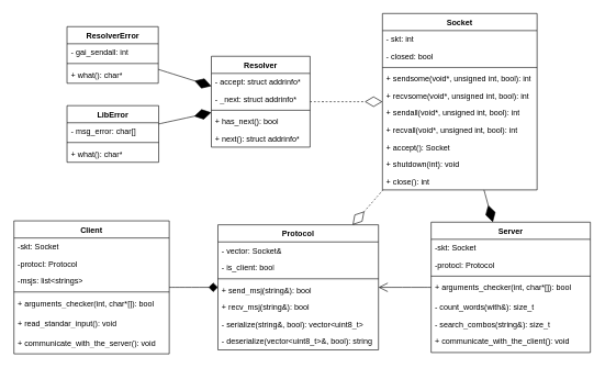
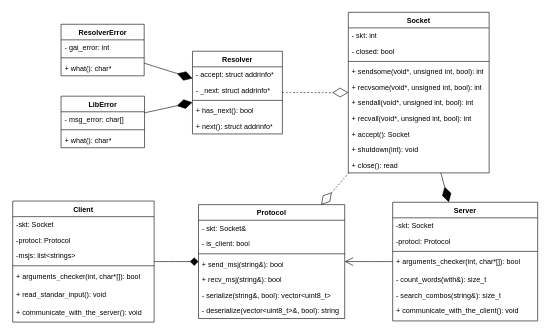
  <mxCell id="0" />
  <mxCell id="1" parent="0" />
  <mxCell id="2" value="Client" style="swimlane;fontStyle=1;align=center;verticalAlign=top;childLayout=stackLayout;horizontal=1;startSize=26;horizontalStack=0;resizeParent=1;resizeParentMax=0;resizeLast=0;collapsible=1;marginBottom=0;whiteSpace=wrap;html=1;" parent="1" vertex="1"><mxGeometry x="20" y="335" width="236" height="202" as="geometry" /></mxCell>
  <mxCell id="3" value="-skt: Socket" style="text;strokeColor=none;fillColor=none;align=left;verticalAlign=top;spacingLeft=4;spacingRight=4;overflow=hidden;rotatable=0;points=[[0,0.5],[1,0.5]];portConstraint=eastwest;whiteSpace=wrap;html=1;" parent="2" vertex="1"><mxGeometry y="26" width="236" height="26" as="geometry" /></mxCell>
  <mxCell id="4" value="-protocl: Protocol" style="text;strokeColor=none;fillColor=none;align=left;verticalAlign=top;spacingLeft=4;spacingRight=4;overflow=hidden;rotatable=0;points=[[0,0.5],[1,0.5]];portConstraint=eastwest;whiteSpace=wrap;html=1;" parent="2" vertex="1"><mxGeometry y="52" width="236" height="26" as="geometry" /></mxCell>
  <mxCell id="5" value="-msjs: list&amp;lt;strings&amp;gt;" style="text;strokeColor=none;fillColor=none;align=left;verticalAlign=top;spacingLeft=4;spacingRight=4;overflow=hidden;rotatable=0;points=[[0,0.5],[1,0.5]];portConstraint=eastwest;whiteSpace=wrap;html=1;" parent="2" vertex="1"><mxGeometry y="78" width="236" height="26" as="geometry" /></mxCell>
  <mxCell id="6" value="" style="line;strokeWidth=1;fillColor=none;align=left;verticalAlign=middle;spacingTop=-1;spacingLeft=3;spacingRight=3;rotatable=0;labelPosition=right;points=[];portConstraint=eastwest;strokeColor=inherit;" parent="2" vertex="1"><mxGeometry y="104" width="236" height="8" as="geometry" /></mxCell>
  <mxCell id="7" value="+ arguments_checker(int, char*[]): bool" style="text;strokeColor=none;fillColor=none;align=left;verticalAlign=top;spacingLeft=4;spacingRight=4;overflow=hidden;rotatable=0;points=[[0,0.5],[1,0.5]];portConstraint=eastwest;whiteSpace=wrap;html=1;" parent="2" vertex="1"><mxGeometry y="112" width="236" height="30" as="geometry" /></mxCell>
  <mxCell id="8" value="+ read_standar_input(): void" style="text;strokeColor=none;fillColor=none;align=left;verticalAlign=top;spacingLeft=4;spacingRight=4;overflow=hidden;rotatable=0;points=[[0,0.5],[1,0.5]];portConstraint=eastwest;whiteSpace=wrap;html=1;" parent="2" vertex="1"><mxGeometry y="142" width="236" height="30" as="geometry" /></mxCell>
  <mxCell id="9" value="+ communicate_with_the_server(): void" style="text;strokeColor=none;fillColor=none;align=left;verticalAlign=top;spacingLeft=4;spacingRight=4;overflow=hidden;rotatable=0;points=[[0,0.5],[1,0.5]];portConstraint=eastwest;whiteSpace=wrap;html=1;" parent="2" vertex="1"><mxGeometry y="172" width="236" height="30" as="geometry" /></mxCell>
  <mxCell id="10" value="Server" style="swimlane;fontStyle=1;align=center;verticalAlign=top;childLayout=stackLayout;horizontal=1;startSize=26;horizontalStack=0;resizeParent=1;resizeParentMax=0;resizeLast=0;collapsible=1;marginBottom=0;whiteSpace=wrap;html=1;" parent="1" vertex="1"><mxGeometry x="654" y="337" width="242" height="198" as="geometry" /></mxCell>
  <mxCell id="11" value="-skt: Socket" style="text;strokeColor=none;fillColor=none;align=left;verticalAlign=top;spacingLeft=4;spacingRight=4;overflow=hidden;rotatable=0;points=[[0,0.5],[1,0.5]];portConstraint=eastwest;whiteSpace=wrap;html=1;" parent="10" vertex="1"><mxGeometry y="26" width="242" height="26" as="geometry" /></mxCell>
  <mxCell id="12" value="-protocl: Protocol" style="text;strokeColor=none;fillColor=none;align=left;verticalAlign=top;spacingLeft=4;spacingRight=4;overflow=hidden;rotatable=0;points=[[0,0.5],[1,0.5]];portConstraint=eastwest;whiteSpace=wrap;html=1;" parent="10" vertex="1"><mxGeometry y="52" width="242" height="26" as="geometry" /></mxCell>
  <mxCell id="13" value="" style="line;strokeWidth=1;fillColor=none;align=left;verticalAlign=middle;spacingTop=-1;spacingLeft=3;spacingRight=3;rotatable=0;labelPosition=right;points=[];portConstraint=eastwest;strokeColor=inherit;" parent="10" vertex="1"><mxGeometry y="78" width="242" height="8" as="geometry" /></mxCell>
  <mxCell id="14" value="+ arguments_checker(int, char*[]): bool" style="text;strokeColor=none;fillColor=none;align=left;verticalAlign=top;spacingLeft=4;spacingRight=4;overflow=hidden;rotatable=0;points=[[0,0.5],[1,0.5]];portConstraint=eastwest;whiteSpace=wrap;html=1;" parent="10" vertex="1"><mxGeometry y="86" width="242" height="30" as="geometry" /></mxCell>
  <mxCell id="15" value="- count_words(with&amp;amp;): size_t" style="text;strokeColor=none;fillColor=none;align=left;verticalAlign=top;spacingLeft=4;spacingRight=4;overflow=hidden;rotatable=0;points=[[0,0.5],[1,0.5]];portConstraint=eastwest;whiteSpace=wrap;html=1;" parent="10" vertex="1"><mxGeometry y="116" width="242" height="26" as="geometry" /></mxCell>
  <mxCell id="16" value="- search_combos(string&amp;amp;): size_t" style="text;strokeColor=none;fillColor=none;align=left;verticalAlign=top;spacingLeft=4;spacingRight=4;overflow=hidden;rotatable=0;points=[[0,0.5],[1,0.5]];portConstraint=eastwest;whiteSpace=wrap;html=1;" parent="10" vertex="1"><mxGeometry y="142" width="242" height="26" as="geometry" /></mxCell>
  <mxCell id="17" value="+ communicate_with_the_client(): void" style="text;strokeColor=none;fillColor=none;align=left;verticalAlign=top;spacingLeft=4;spacingRight=4;overflow=hidden;rotatable=0;points=[[0,0.5],[1,0.5]];portConstraint=eastwest;whiteSpace=wrap;html=1;" parent="10" vertex="1"><mxGeometry y="168" width="242" height="30" as="geometry" /></mxCell>
  <mxCell id="18" value="Protocol" style="swimlane;fontStyle=1;align=center;verticalAlign=top;childLayout=stackLayout;horizontal=1;startSize=26;horizontalStack=0;resizeParent=1;resizeParentMax=0;resizeLast=0;collapsible=1;marginBottom=0;whiteSpace=wrap;html=1;" parent="1" vertex="1"><mxGeometry x="330" y="341" width="244" height="190" as="geometry" /></mxCell>
- <mxCell id="19" value="- vector: Socket&amp;amp;" style="text;strokeColor=none;fillColor=none;align=left;verticalAlign=top;spacingLeft=4;spacingRight=4;overflow=hidden;rotatable=0;points=[[0,0.5],[1,0.5]];portConstraint=eastwest;whiteSpace=wrap;html=1;" parent="18" vertex="1"><mxGeometry y="26" width="244" height="26" as="geometry" /></mxCell>
+ <mxCell id="19" value="- skt: Socket&amp;amp;" style="text;strokeColor=none;fillColor=none;align=left;verticalAlign=top;spacingLeft=4;spacingRight=4;overflow=hidden;rotatable=0;points=[[0,0.5],[1,0.5]];portConstraint=eastwest;whiteSpace=wrap;html=1;" parent="18" vertex="1"><mxGeometry y="26" width="244" height="26" as="geometry" /></mxCell>
  <mxCell id="20" value="- is_client: bool" style="text;strokeColor=none;fillColor=none;align=left;verticalAlign=top;spacingLeft=4;spacingRight=4;overflow=hidden;rotatable=0;points=[[0,0.5],[1,0.5]];portConstraint=eastwest;whiteSpace=wrap;html=1;" parent="18" vertex="1"><mxGeometry y="52" width="244" height="26" as="geometry" /></mxCell>
  <mxCell id="21" value="" style="line;strokeWidth=1;fillColor=none;align=left;verticalAlign=middle;spacingTop=-1;spacingLeft=3;spacingRight=3;rotatable=0;labelPosition=right;points=[];portConstraint=eastwest;strokeColor=inherit;" parent="18" vertex="1"><mxGeometry y="78" width="244" height="8" as="geometry" /></mxCell>
  <mxCell id="22" value="+ send_msj(string&amp;amp;): bool" style="text;strokeColor=none;fillColor=none;align=left;verticalAlign=top;spacingLeft=4;spacingRight=4;overflow=hidden;rotatable=0;points=[[0,0.5],[1,0.5]];portConstraint=eastwest;whiteSpace=wrap;html=1;" parent="18" vertex="1"><mxGeometry y="86" width="244" height="26" as="geometry" /></mxCell>
  <mxCell id="23" value="+ recv_msj(string&amp;amp;): bool" style="text;strokeColor=none;fillColor=none;align=left;verticalAlign=top;spacingLeft=4;spacingRight=4;overflow=hidden;rotatable=0;points=[[0,0.5],[1,0.5]];portConstraint=eastwest;whiteSpace=wrap;html=1;" parent="18" vertex="1"><mxGeometry y="112" width="244" height="26" as="geometry" /></mxCell>
  <mxCell id="24" value="- serialize(string&amp;amp;, bool): vector&amp;lt;uint8_t&amp;gt;" style="text;strokeColor=none;fillColor=none;align=left;verticalAlign=top;spacingLeft=4;spacingRight=4;overflow=hidden;rotatable=0;points=[[0,0.5],[1,0.5]];portConstraint=eastwest;whiteSpace=wrap;html=1;" parent="18" vertex="1"><mxGeometry y="138" width="244" height="26" as="geometry" /></mxCell>
  <mxCell id="25" value="- deserialize(vector&amp;lt;uint8_t&amp;gt;&amp;amp;, bool): string" style="text;strokeColor=none;fillColor=none;align=left;verticalAlign=top;spacingLeft=4;spacingRight=4;overflow=hidden;rotatable=0;points=[[0,0.5],[1,0.5]];portConstraint=eastwest;whiteSpace=wrap;html=1;" parent="18" vertex="1"><mxGeometry y="164" width="244" height="26" as="geometry" /></mxCell>
  <mxCell id="26" value="Socket" style="swimlane;fontStyle=1;align=center;verticalAlign=top;childLayout=stackLayout;horizontal=1;startSize=26;horizontalStack=0;resizeParent=1;resizeParentMax=0;resizeLast=0;collapsible=1;marginBottom=0;whiteSpace=wrap;html=1;" parent="1" vertex="1"><mxGeometry x="580" y="20" width="235" height="268" as="geometry" /></mxCell>
  <mxCell id="27" value="- skt: int" style="text;strokeColor=none;fillColor=none;align=left;verticalAlign=top;spacingLeft=4;spacingRight=4;overflow=hidden;rotatable=0;points=[[0,0.5],[1,0.5]];portConstraint=eastwest;whiteSpace=wrap;html=1;" parent="26" vertex="1"><mxGeometry y="26" width="235" height="26" as="geometry" /></mxCell>
  <mxCell id="28" value="- closed: bool" style="text;strokeColor=none;fillColor=none;align=left;verticalAlign=top;spacingLeft=4;spacingRight=4;overflow=hidden;rotatable=0;points=[[0,0.5],[1,0.5]];portConstraint=eastwest;whiteSpace=wrap;html=1;" parent="26" vertex="1"><mxGeometry y="52" width="235" height="26" as="geometry" /></mxCell>
  <mxCell id="29" value="" style="line;strokeWidth=1;fillColor=none;align=left;verticalAlign=middle;spacingTop=-1;spacingLeft=3;spacingRight=3;rotatable=0;labelPosition=right;points=[];portConstraint=eastwest;strokeColor=inherit;" parent="26" vertex="1"><mxGeometry y="78" width="235" height="8" as="geometry" /></mxCell>
  <mxCell id="30" value="+ sendsome(void*, unsigned int, bool): int" style="text;strokeColor=none;fillColor=none;align=left;verticalAlign=top;spacingLeft=4;spacingRight=4;overflow=hidden;rotatable=0;points=[[0,0.5],[1,0.5]];portConstraint=eastwest;whiteSpace=wrap;html=1;" parent="26" vertex="1"><mxGeometry y="86" width="235" height="26" as="geometry" /></mxCell>
  <mxCell id="31" value="+ recvsome(void*, unsigned int, bool): int" style="text;strokeColor=none;fillColor=none;align=left;verticalAlign=top;spacingLeft=4;spacingRight=4;overflow=hidden;rotatable=0;points=[[0,0.5],[1,0.5]];portConstraint=eastwest;whiteSpace=wrap;html=1;" parent="26" vertex="1"><mxGeometry y="112" width="235" height="26" as="geometry" /></mxCell>
  <mxCell id="32" value="+ sendall(void*, unsigned int, bool): int" style="text;strokeColor=none;fillColor=none;align=left;verticalAlign=top;spacingLeft=4;spacingRight=4;overflow=hidden;rotatable=0;points=[[0,0.5],[1,0.5]];portConstraint=eastwest;whiteSpace=wrap;html=1;" parent="26" vertex="1"><mxGeometry y="138" width="235" height="26" as="geometry" /></mxCell>
  <mxCell id="33" value="+ recvall(void*, unsigned int, bool): int" style="text;strokeColor=none;fillColor=none;align=left;verticalAlign=top;spacingLeft=4;spacingRight=4;overflow=hidden;rotatable=0;points=[[0,0.5],[1,0.5]];portConstraint=eastwest;whiteSpace=wrap;html=1;" parent="26" vertex="1"><mxGeometry y="164" width="235" height="26" as="geometry" /></mxCell>
  <mxCell id="34" value="+ accept(): Socket" style="text;strokeColor=none;fillColor=none;align=left;verticalAlign=top;spacingLeft=4;spacingRight=4;overflow=hidden;rotatable=0;points=[[0,0.5],[1,0.5]];portConstraint=eastwest;whiteSpace=wrap;html=1;" parent="26" vertex="1"><mxGeometry y="190" width="235" height="26" as="geometry" /></mxCell>
  <mxCell id="35" value="+ shutdown(int): void" style="text;strokeColor=none;fillColor=none;align=left;verticalAlign=top;spacingLeft=4;spacingRight=4;overflow=hidden;rotatable=0;points=[[0,0.5],[1,0.5]];portConstraint=eastwest;whiteSpace=wrap;html=1;" parent="26" vertex="1"><mxGeometry y="216" width="235" height="26" as="geometry" /></mxCell>
- <mxCell id="36" value="+ close(): int" style="text;strokeColor=none;fillColor=none;align=left;verticalAlign=top;spacingLeft=4;spacingRight=4;overflow=hidden;rotatable=0;points=[[0,0.5],[1,0.5]];portConstraint=eastwest;whiteSpace=wrap;html=1;" parent="26" vertex="1"><mxGeometry y="242" width="235" height="26" as="geometry" /></mxCell>
+ <mxCell id="36" value="+ close(): read" style="text;strokeColor=none;fillColor=none;align=left;verticalAlign=top;spacingLeft=4;spacingRight=4;overflow=hidden;rotatable=0;points=[[0,0.5],[1,0.5]];portConstraint=eastwest;whiteSpace=wrap;html=1;" parent="26" vertex="1"><mxGeometry y="242" width="235" height="26" as="geometry" /></mxCell>
  <mxCell id="37" value="Resolver" style="swimlane;fontStyle=1;align=center;verticalAlign=top;childLayout=stackLayout;horizontal=1;startSize=26;horizontalStack=0;resizeParent=1;resizeParentMax=0;resizeLast=0;collapsible=1;marginBottom=0;whiteSpace=wrap;html=1;" parent="1" vertex="1"><mxGeometry x="320" y="85" width="150" height="138" as="geometry" /></mxCell>
  <mxCell id="38" value="- accept: struct addrinfo*" style="text;strokeColor=none;fillColor=none;align=left;verticalAlign=top;spacingLeft=4;spacingRight=4;overflow=hidden;rotatable=0;points=[[0,0.5],[1,0.5]];portConstraint=eastwest;whiteSpace=wrap;html=1;" parent="37" vertex="1"><mxGeometry y="26" width="150" height="26" as="geometry" /></mxCell>
  <mxCell id="39" value="- _next: struct addrinfo*" style="text;strokeColor=none;fillColor=none;align=left;verticalAlign=top;spacingLeft=4;spacingRight=4;overflow=hidden;rotatable=0;points=[[0,0.5],[1,0.5]];portConstraint=eastwest;whiteSpace=wrap;html=1;" parent="37" vertex="1"><mxGeometry y="52" width="150" height="26" as="geometry" /></mxCell>
  <mxCell id="40" value="" style="line;strokeWidth=1;fillColor=none;align=left;verticalAlign=middle;spacingTop=-1;spacingLeft=3;spacingRight=3;rotatable=0;labelPosition=right;points=[];portConstraint=eastwest;strokeColor=inherit;" parent="37" vertex="1"><mxGeometry y="78" width="150" height="8" as="geometry" /></mxCell>
  <mxCell id="41" value="+ has_next(): bool" style="text;strokeColor=none;fillColor=none;align=left;verticalAlign=top;spacingLeft=4;spacingRight=4;overflow=hidden;rotatable=0;points=[[0,0.5],[1,0.5]];portConstraint=eastwest;whiteSpace=wrap;html=1;" parent="37" vertex="1"><mxGeometry y="86" width="150" height="26" as="geometry" /></mxCell>
  <mxCell id="42" value="+ next(): struct addrinfo*" style="text;strokeColor=none;fillColor=none;align=left;verticalAlign=top;spacingLeft=4;spacingRight=4;overflow=hidden;rotatable=0;points=[[0,0.5],[1,0.5]];portConstraint=eastwest;whiteSpace=wrap;html=1;" parent="37" vertex="1"><mxGeometry y="112" width="150" height="26" as="geometry" /></mxCell>
  <mxCell id="43" value="ResolverError" style="swimlane;fontStyle=1;align=center;verticalAlign=top;childLayout=stackLayout;horizontal=1;startSize=26;horizontalStack=0;resizeParent=1;resizeParentMax=0;resizeLast=0;collapsible=1;marginBottom=0;whiteSpace=wrap;html=1;" parent="1" vertex="1"><mxGeometry x="100.62" y="40" width="138.75" height="86" as="geometry" /></mxCell>
- <mxCell id="44" value="- gai_sendall: int" style="text;strokeColor=none;fillColor=none;align=left;verticalAlign=top;spacingLeft=4;spacingRight=4;overflow=hidden;rotatable=0;points=[[0,0.5],[1,0.5]];portConstraint=eastwest;whiteSpace=wrap;html=1;" parent="43" vertex="1"><mxGeometry y="26" width="138.75" height="26" as="geometry" /></mxCell>
+ <mxCell id="44" value="- gai_error: int" style="text;strokeColor=none;fillColor=none;align=left;verticalAlign=top;spacingLeft=4;spacingRight=4;overflow=hidden;rotatable=0;points=[[0,0.5],[1,0.5]];portConstraint=eastwest;whiteSpace=wrap;html=1;" parent="43" vertex="1"><mxGeometry y="26" width="138.75" height="26" as="geometry" /></mxCell>
  <mxCell id="45" value="" style="line;strokeWidth=1;fillColor=none;align=left;verticalAlign=middle;spacingTop=-1;spacingLeft=3;spacingRight=3;rotatable=0;labelPosition=right;points=[];portConstraint=eastwest;strokeColor=inherit;" parent="43" vertex="1"><mxGeometry y="52" width="138.75" height="8" as="geometry" /></mxCell>
  <mxCell id="46" value="+ what(): char*" style="text;strokeColor=none;fillColor=none;align=left;verticalAlign=top;spacingLeft=4;spacingRight=4;overflow=hidden;rotatable=0;points=[[0,0.5],[1,0.5]];portConstraint=eastwest;whiteSpace=wrap;html=1;" parent="43" vertex="1"><mxGeometry y="60" width="138.75" height="26" as="geometry" /></mxCell>
  <mxCell id="47" value="LibError" style="swimlane;fontStyle=1;align=center;verticalAlign=top;childLayout=stackLayout;horizontal=1;startSize=26;horizontalStack=0;resizeParent=1;resizeParentMax=0;resizeLast=0;collapsible=1;marginBottom=0;whiteSpace=wrap;html=1;" parent="1" vertex="1"><mxGeometry x="100.63" y="160" width="139.38" height="86" as="geometry" /></mxCell>
  <mxCell id="48" value="- msg_error: char[]" style="text;strokeColor=none;fillColor=none;align=left;verticalAlign=top;spacingLeft=4;spacingRight=4;overflow=hidden;rotatable=0;points=[[0,0.5],[1,0.5]];portConstraint=eastwest;whiteSpace=wrap;html=1;" parent="47" vertex="1"><mxGeometry y="26" width="139.38" height="26" as="geometry" /></mxCell>
  <mxCell id="49" value="" style="line;strokeWidth=1;fillColor=none;align=left;verticalAlign=middle;spacingTop=-1;spacingLeft=3;spacingRight=3;rotatable=0;labelPosition=right;points=[];portConstraint=eastwest;strokeColor=inherit;" parent="47" vertex="1"><mxGeometry y="52" width="139.38" height="8" as="geometry" /></mxCell>
  <mxCell id="50" value="+ what(): char*" style="text;strokeColor=none;fillColor=none;align=left;verticalAlign=top;spacingLeft=4;spacingRight=4;overflow=hidden;rotatable=0;points=[[0,0.5],[1,0.5]];portConstraint=eastwest;whiteSpace=wrap;html=1;" parent="47" vertex="1"><mxGeometry y="60" width="139.38" height="26" as="geometry" /></mxCell>
  <mxCell id="51" value="" style="endArrow=diamond;endFill=1;endSize=12;html=1;rounded=0;fontSize=12;curved=1;" parent="1" source="2" target="18" edge="1"><mxGeometry width="160" relative="1" as="geometry"><mxPoint x="520" y="400" as="sourcePoint" /><mxPoint x="680" y="400" as="targetPoint" /></mxGeometry></mxCell>
  <mxCell id="52" value="" style="endArrow=open;endFill=1;endSize=12;html=1;rounded=0;fontSize=12;curved=1;" parent="1" source="10" target="18" edge="1"><mxGeometry width="160" relative="1" as="geometry"><mxPoint x="270" y="446" as="sourcePoint" /><mxPoint x="380" y="446" as="targetPoint" /></mxGeometry></mxCell>
  <mxCell id="53" value="" style="endArrow=diamondThin;endFill=0;endSize=24;html=1;rounded=0;fontSize=12;curved=1;dashed=1;" parent="1" source="26" target="18" edge="1"><mxGeometry width="160" relative="1" as="geometry"><mxPoint x="520" y="280" as="sourcePoint" /><mxPoint x="580" y="320" as="targetPoint" /></mxGeometry></mxCell>
  <mxCell id="54" value="" style="endArrow=diamondThin;endFill=0;endSize=24;html=1;rounded=0;fontSize=12;curved=1;dashed=1;" parent="1" source="37" target="26" edge="1"><mxGeometry width="160" relative="1" as="geometry"><mxPoint x="590" y="295" as="sourcePoint" /><mxPoint x="540" y="351" as="targetPoint" /></mxGeometry></mxCell>
  <mxCell id="55" value="" style="endArrow=diamondThin;endFill=1;endSize=24;html=1;rounded=0;fontSize=12;curved=1;" parent="1" source="43" target="37" edge="1"><mxGeometry width="160" relative="1" as="geometry"><mxPoint x="520" y="280" as="sourcePoint" /><mxPoint x="680" y="280" as="targetPoint" /></mxGeometry></mxCell>
  <mxCell id="56" value="" style="endArrow=diamondThin;endFill=1;endSize=24;html=1;rounded=0;fontSize=12;curved=1;" parent="1" source="47" target="37" edge="1"><mxGeometry width="160" relative="1" as="geometry"><mxPoint x="520" y="280" as="sourcePoint" /><mxPoint x="680" y="280" as="targetPoint" /></mxGeometry></mxCell>
  <mxCell id="57" value="" style="endArrow=diamondThin;endFill=1;endSize=24;html=1;rounded=0;fontSize=12;curved=1;" parent="1" source="26" target="10" edge="1"><mxGeometry width="160" relative="1" as="geometry"><mxPoint x="590" y="232" as="sourcePoint" /><mxPoint x="290" y="404" as="targetPoint" /></mxGeometry></mxCell>
